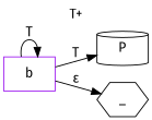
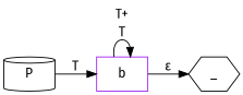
  digraph {
    fontname="Fira Sans"
    label="T+"
    labelloc=t
    rankdir=LR
    node [color=black fontname="Fira Sans"]
    edge [arrowhead=normal arrowtail=dot fontname="Fira Sans"]
    n1 [label=P shape=cylinder]
    b [shape=box color=purple]
    n3 [label=_ shape=hexagon]
-   b -> n1 [label=T]
+   n1 -> b [label=T]
    b -> b [label=T]
    b -> n3 [label=<&epsilon;>]
  }
